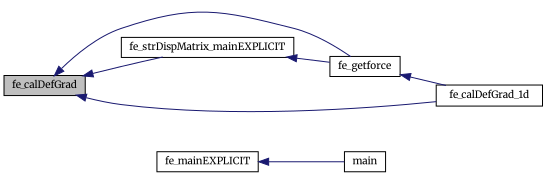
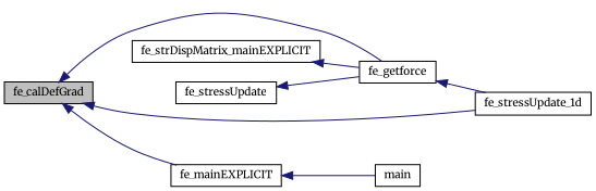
  digraph {
    fontname=Merriweather
    rankdir=LR
    node [color=black fillcolor=white fontname=Merriweather fontsize=10 shape=record style=filled]
    edge [color=midnightblue dir=back fontname=Merriweather fontsize=10 labelfontname=Helvetica labelfontsize=10 style=solid]
    n1 [fillcolor=grey75 fontcolor=black height=0.2 label=fe_calDefGrad width=0.4]
    n2 [height=0.2 label=fe_getforce width=0.4]
-   n3 [height=0.2 label=fe_calDefGrad_1d width=0.4]
+   n3 [height=0.2 label=fe_stressUpdate_1d width=0.4]
    n4 [height=0.2 label=fe_strDispMatrix_mainEXPLICIT width=0.4]
+   n5 [height=0.2 label=fe_stressUpdate width=0.4]
    n6 [height=0.2 label=fe_mainEXPLICIT width=0.4]
    n7 [height=0.2 label=main width=0.4]
    n1 -> n2
    n1 -> n3
-   n1 -> n4
+   n1 -> n6
    n2 -> n3
    n4 -> n2
+   n5 -> n2
    n6 -> n7
  }
